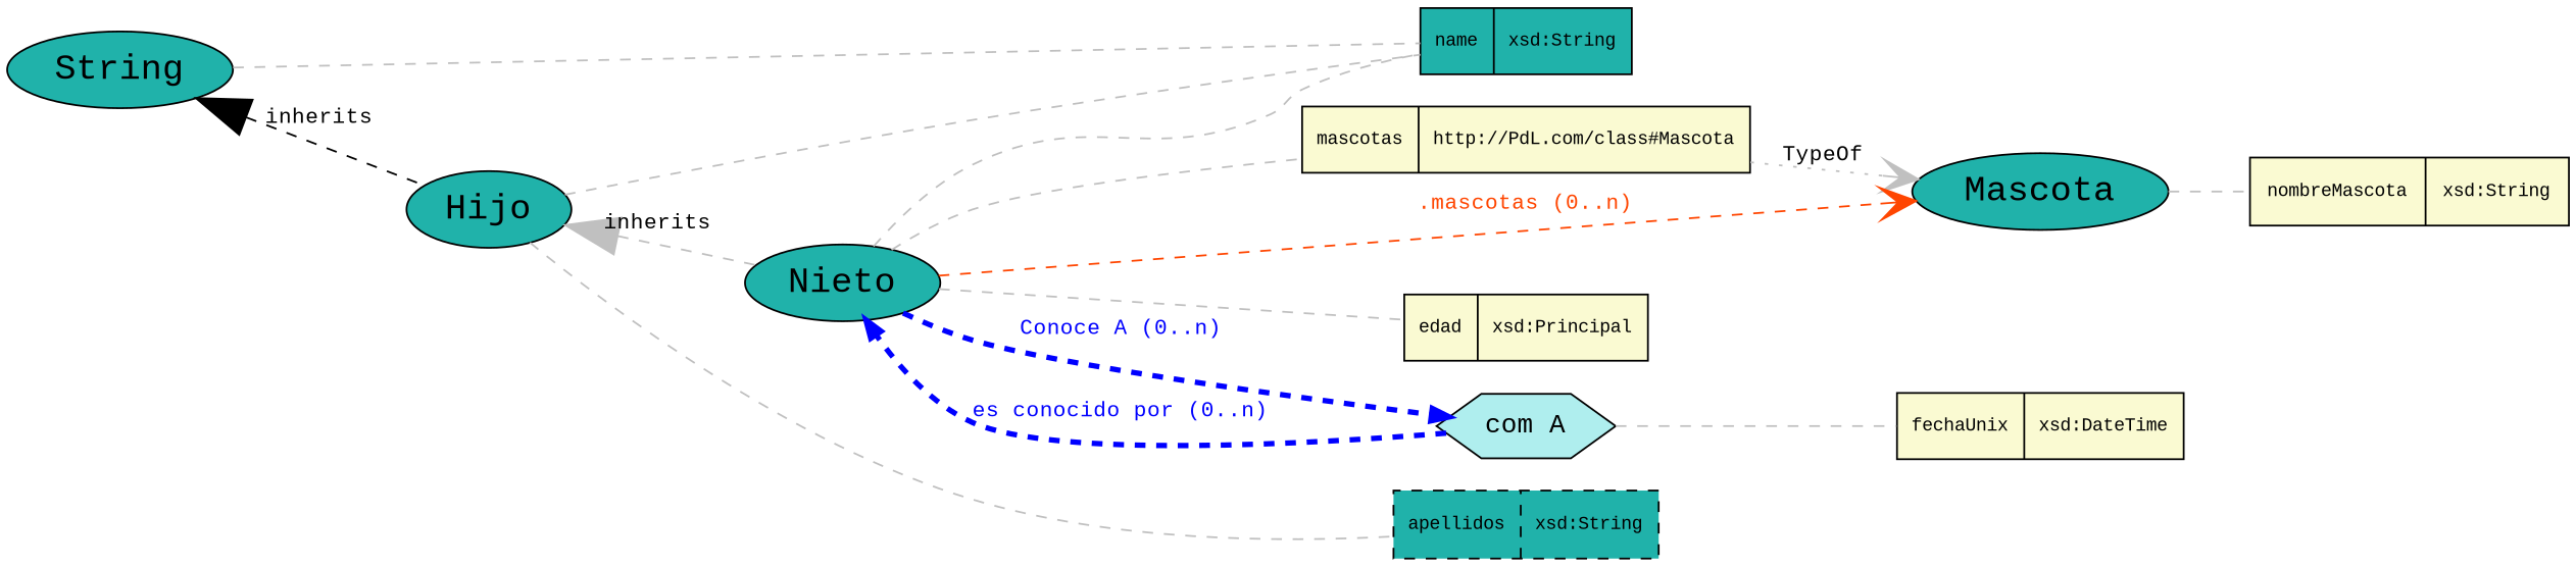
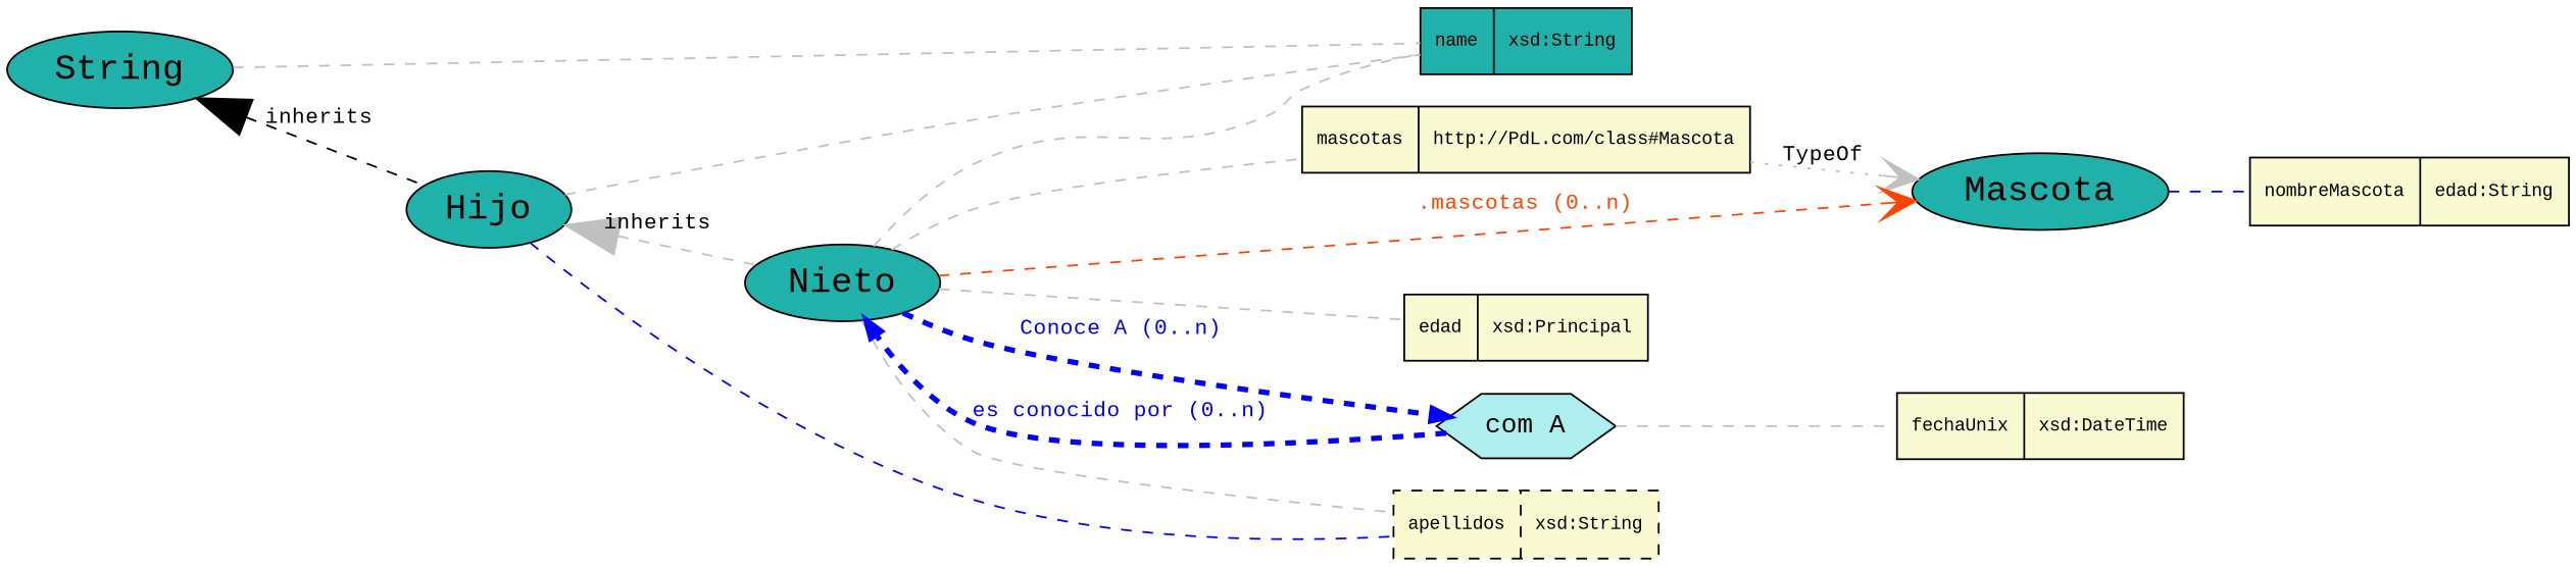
  graph {
    fontname="Liberation Mono"
    rankdir=LR
    node [fillcolor=lightseagreen fontname="Liberation Mono" fontsize=10 shape=record style=filled]
    edge [color=grey fontname="Liberation Mono" fontsize=12 style=dashed]
    n1 [label="{name|xsd:String}"]
-   n2 [label="{apellidos|xsd:String}" style="filled,dashed"]
+   n2 [fillcolor=lightgoldenrodyellow label="{apellidos|xsd:String}" style="filled,dashed"]
    n3 [fillcolor=lightgoldenrodyellow label="{edad|xsd:Principal}"]
    n4 [fillcolor=lightgoldenrodyellow label="{fechaUnix|xsd:DateTime}"]
    n5 [fillcolor=lightgoldenrodyellow label="{mascotas|http://PdL.com/class#Mascota}"]
    n6 [fontsize=20 label=Mascota shape=ellipse]
-   n7 [fillcolor=lightgoldenrodyellow label="{nombreMascota|xsd:String}"]
+   n7 [fillcolor=lightgoldenrodyellow label="{nombreMascota|edad:String}"]
    n8 [fontsize=20 label=String shape=ellipse]
    n9 [fontsize=20 label=Hijo shape=ellipse]
    n10 [fontsize=20 label=Nieto shape=ellipse]
    n11 [fillcolor=paleturquoise fontsize=15 label="com A" shape=hexagon]
    n5 -- n6 [arrowhead=vee arrowsize=2 dir=forward label=TypeOf style=dotted]
-   n6 -- n7
+   n6 -- n7 [color=blue]
    n8 -- n1
    n8 -- n9 [arrowhead=normal arrowsize=3 color=black dir=back label=inherits]
    n9 -- n1
-   n9 -- n2
+   n9 -- n2 [color=blue]
    n9 -- n10 [arrowhead=normal arrowsize=3 dir=back label=inherits]
    n10 -- n1
+   n10 -- n2
    n10 -- n3
    n10 -- n5
    n10 -- n6 [arrowhead=vee arrowsize=2 color=orangered dir=forward fontcolor=orangered label=".mascotas (0..n)"]
    n10 -- n11 [arrowhead=normal color=blue dir=forward fontcolor=blue label="Conoce A (0..n)" penwidth=3]
    n11 -- n4
    n11 -- n10 [arrowhead=normal color=blue dir=forward fontcolor=blue label="es conocido por (0..n)" penwidth=3]
  }
